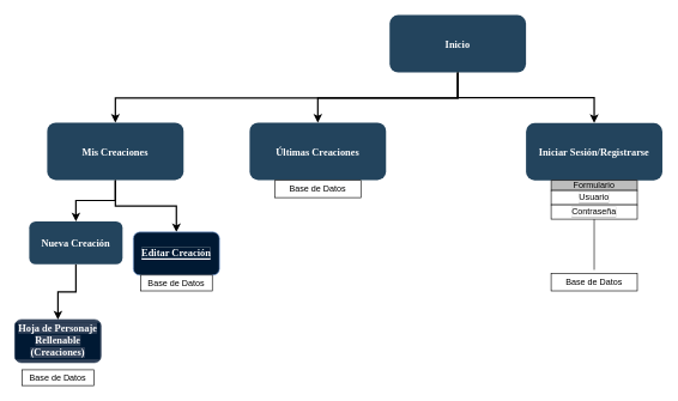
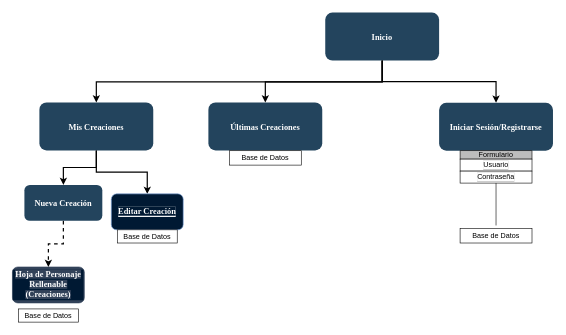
  <mxCell id="0" />
  <mxCell id="1" parent="0" />
  <mxCell id="2" style="edgeStyle=orthogonalEdgeStyle;rounded=0;orthogonalLoop=1;jettySize=auto;html=1;entryX=0.5;entryY=0;entryDx=0;entryDy=0;strokeWidth=2;" edge="1" parent="1" source="3" target="4"><mxGeometry relative="1" as="geometry" /></mxCell>
  <mxCell id="3" value="Inicio" style="rounded=1;fillColor=#23445D;gradientColor=none;strokeColor=none;fontColor=#FFFFFF;fontStyle=1;fontFamily=Tahoma;fontSize=14" parent="1" vertex="1"><mxGeometry x="542" y="20.5" width="190" height="80" as="geometry" /></mxCell>
  <mxCell id="4" value="Iniciar Sesión/Registrarse" style="rounded=1;fillColor=#23445D;gradientColor=none;strokeColor=none;fontColor=#FFFFFF;fontStyle=1;fontFamily=Tahoma;fontSize=14" parent="1" vertex="1"><mxGeometry x="732" y="171" width="190" height="80" as="geometry" /></mxCell>
  <mxCell id="5" value="Últimas Creaciones" style="rounded=1;fillColor=#23445D;gradientColor=none;strokeColor=none;fontColor=#FFFFFF;fontStyle=1;fontFamily=Tahoma;fontSize=14" parent="1" vertex="1"><mxGeometry x="347" y="170.5" width="190" height="80" as="geometry" /></mxCell>
  <mxCell id="6" style="edgeStyle=orthogonalEdgeStyle;rounded=0;orthogonalLoop=1;jettySize=auto;html=1;strokeWidth=2;" edge="1" parent="1" source="7" target="19"><mxGeometry relative="1" as="geometry" /></mxCell>
  <mxCell id="7" value="Mis Creaciones" style="rounded=1;fillColor=#23445D;gradientColor=none;strokeColor=none;fontColor=#FFFFFF;fontStyle=1;fontFamily=Tahoma;fontSize=14" parent="1" vertex="1"><mxGeometry x="65" y="170.5" width="190" height="80" as="geometry" /></mxCell>
- <mxCell id="8" style="edgeStyle=orthogonalEdgeStyle;rounded=0;orthogonalLoop=1;jettySize=auto;html=1;entryX=0.5;entryY=0;entryDx=0;entryDy=0;strokeWidth=2;" edge="1" parent="1" source="9" target="21"><mxGeometry relative="1" as="geometry" /></mxCell>
+ <mxCell id="8" style="edgeStyle=orthogonalEdgeStyle;rounded=0;orthogonalLoop=1;jettySize=auto;html=1;entryX=0.5;entryY=0;entryDx=0;entryDy=0;strokeWidth=2;dashed=1;" edge="1" parent="1" source="9" target="21"><mxGeometry relative="1" as="geometry" /></mxCell>
  <mxCell id="9" value="Nueva Creación" style="rounded=1;fillColor=#23445D;gradientColor=none;strokeColor=none;fontColor=#FFFFFF;fontStyle=1;fontFamily=Tahoma;fontSize=14" parent="1" vertex="1"><mxGeometry x="40" y="308" width="130" height="60" as="geometry" /></mxCell>
  <mxCell id="10" value="" style="edgeStyle=elbowEdgeStyle;elbow=vertical;strokeWidth=2;rounded=0" parent="1" source="3" target="5" edge="1"><mxGeometry x="347" y="225.5" width="100" height="100" as="geometry"><mxPoint x="647" y="110.5" as="sourcePoint" /><mxPoint x="1252" y="180.5" as="targetPoint" /></mxGeometry></mxCell>
  <mxCell id="11" value="" style="edgeStyle=elbowEdgeStyle;elbow=vertical;strokeWidth=2;rounded=0" parent="1" source="3" target="7" edge="1"><mxGeometry x="-23" y="135.5" width="100" height="100" as="geometry"><mxPoint x="-238" y="70.5" as="sourcePoint" /><mxPoint x="-138" y="-29.5" as="targetPoint" /></mxGeometry></mxCell>
  <mxCell id="12" value="" style="edgeStyle=elbowEdgeStyle;elbow=vertical;strokeWidth=2;rounded=0" parent="1" source="7" target="9" edge="1"><mxGeometry x="150" y="135.5" width="100" height="100" as="geometry"><mxPoint x="-65" y="70.5" as="sourcePoint" /><mxPoint x="35" y="-29.5" as="targetPoint" /></mxGeometry></mxCell>
  <mxCell id="13" value="Base de Datos" style="rounded=0;whiteSpace=wrap;html=1;" vertex="1" parent="1"><mxGeometry x="382" y="251" width="120" height="24" as="geometry" /></mxCell>
  <mxCell id="14" value="Formulario" style="rounded=0;whiteSpace=wrap;html=1;fillColor=#BDBDBD;" vertex="1" parent="1"><mxGeometry x="767" y="251" width="120" height="14" as="geometry" /></mxCell>
  <mxCell id="15" value="&lt;span style=&quot;background-color: rgb(255 , 255 , 255)&quot;&gt;Usuario&lt;/span&gt;" style="rounded=0;whiteSpace=wrap;html=1;labelBackgroundColor=#ABABAB;" vertex="1" parent="1"><mxGeometry x="767" y="265" width="120" height="20" as="geometry" /></mxCell>
  <mxCell id="16" value="&lt;span style=&quot;background-color: rgb(255 , 255 , 255)&quot;&gt;Contraseña&lt;/span&gt;" style="rounded=0;whiteSpace=wrap;html=1;labelBackgroundColor=#ABABAB;" vertex="1" parent="1"><mxGeometry x="767" y="285" width="120" height="20" as="geometry" /></mxCell>
  <mxCell id="17" value="" style="endArrow=none;html=1;rounded=0;" edge="1" parent="1" source="16"><mxGeometry width="50" height="50" relative="1" as="geometry"><mxPoint x="827" y="355" as="sourcePoint" /><mxPoint x="827" y="375.711" as="targetPoint" /></mxGeometry></mxCell>
  <mxCell id="18" value="Base de Datos" style="rounded=0;whiteSpace=wrap;html=1;labelBackgroundColor=#FFFFFF;fillColor=#FFFFFF;" vertex="1" parent="1"><mxGeometry x="767" y="381" width="120" height="24" as="geometry" /></mxCell>
  <mxCell id="19" value="&lt;span style=&quot;color: rgb(255 , 255 , 255) ; font-family: &amp;#34;tahoma&amp;#34; ; font-size: 14px ; font-weight: 700 ; background-color: rgb(0 , 25 , 51)&quot;&gt;Editar Creación&lt;/span&gt;" style="rounded=1;whiteSpace=wrap;html=1;labelBackgroundColor=#FFFFFF;fillColor=#001933;strokeColor=#7EA6E0;" vertex="1" parent="1"><mxGeometry x="185" y="323" width="120" height="60" as="geometry" /></mxCell>
  <mxCell id="20" value="Base de Datos" style="rounded=0;whiteSpace=wrap;html=1;" vertex="1" parent="1"><mxGeometry x="195" y="383" width="100" height="22" as="geometry" /></mxCell>
  <mxCell id="21" value="&lt;span style=&quot;color: rgb(255 , 255 , 255) ; font-family: &amp;#34;tahoma&amp;#34; ; font-size: 14px ; font-weight: 700 ; background-color: rgb(50 , 66 , 89)&quot;&gt;Hoja de Personaje Rellenable (Creaciones)&lt;/span&gt;" style="rounded=1;whiteSpace=wrap;html=1;labelBackgroundColor=#001933;strokeColor=#324259;fillColor=#324259;" vertex="1" parent="1"><mxGeometry x="20" y="445" width="120" height="60" as="geometry" /></mxCell>
  <mxCell id="22" value="Base de Datos" style="rounded=0;whiteSpace=wrap;html=1;" vertex="1" parent="1"><mxGeometry x="30" y="515" width="100" height="22" as="geometry" /></mxCell>
